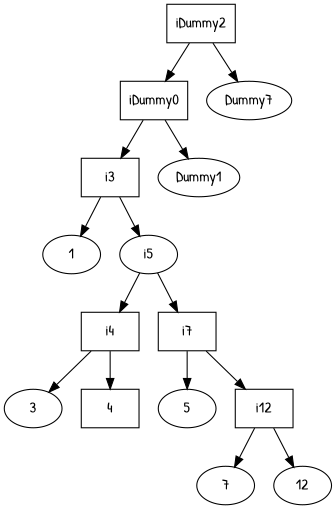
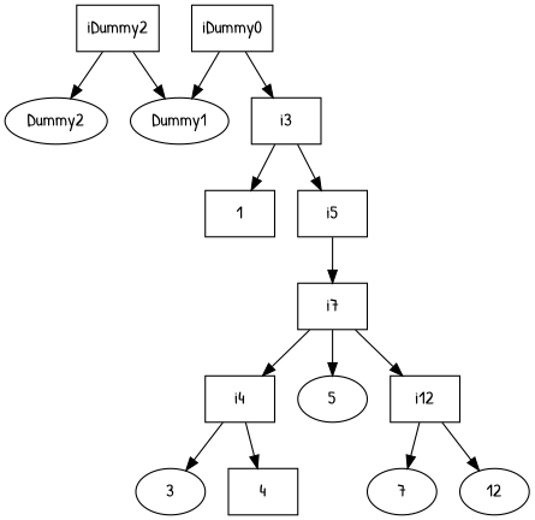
  digraph {
    fontname="Patrick Hand"
    node [fontname="Patrick Hand" shape=box]
    edge [fontname="Patrick Hand"]
    iDummy2
    n2 [label=iDummy0]
-   Dummy2 [label=Dummy7 shape=""]
+   Dummy2 [shape=""]
    i3
    Dummy1 [shape=""]
-   1 [shape=""]
-   i5 [shape=ellipse]
+   1
+   i5
    i4
    i7
    3 [shape=""]
    4
    5 [shape=""]
    i12
    7 [shape=""]
    12 [shape=""]
-   iDummy2 -> n2
+   iDummy2 -> Dummy1
    iDummy2 -> Dummy2
    n2 -> i3
    n2 -> Dummy1
    i3 -> 1
    i3 -> i5
-   i5 -> i4
+   i7 -> i4
    i5 -> i7
    i4 -> 3
    i4 -> 4
    i7 -> 5
    i7 -> i12
    i12 -> 7
    i12 -> 12
  }
